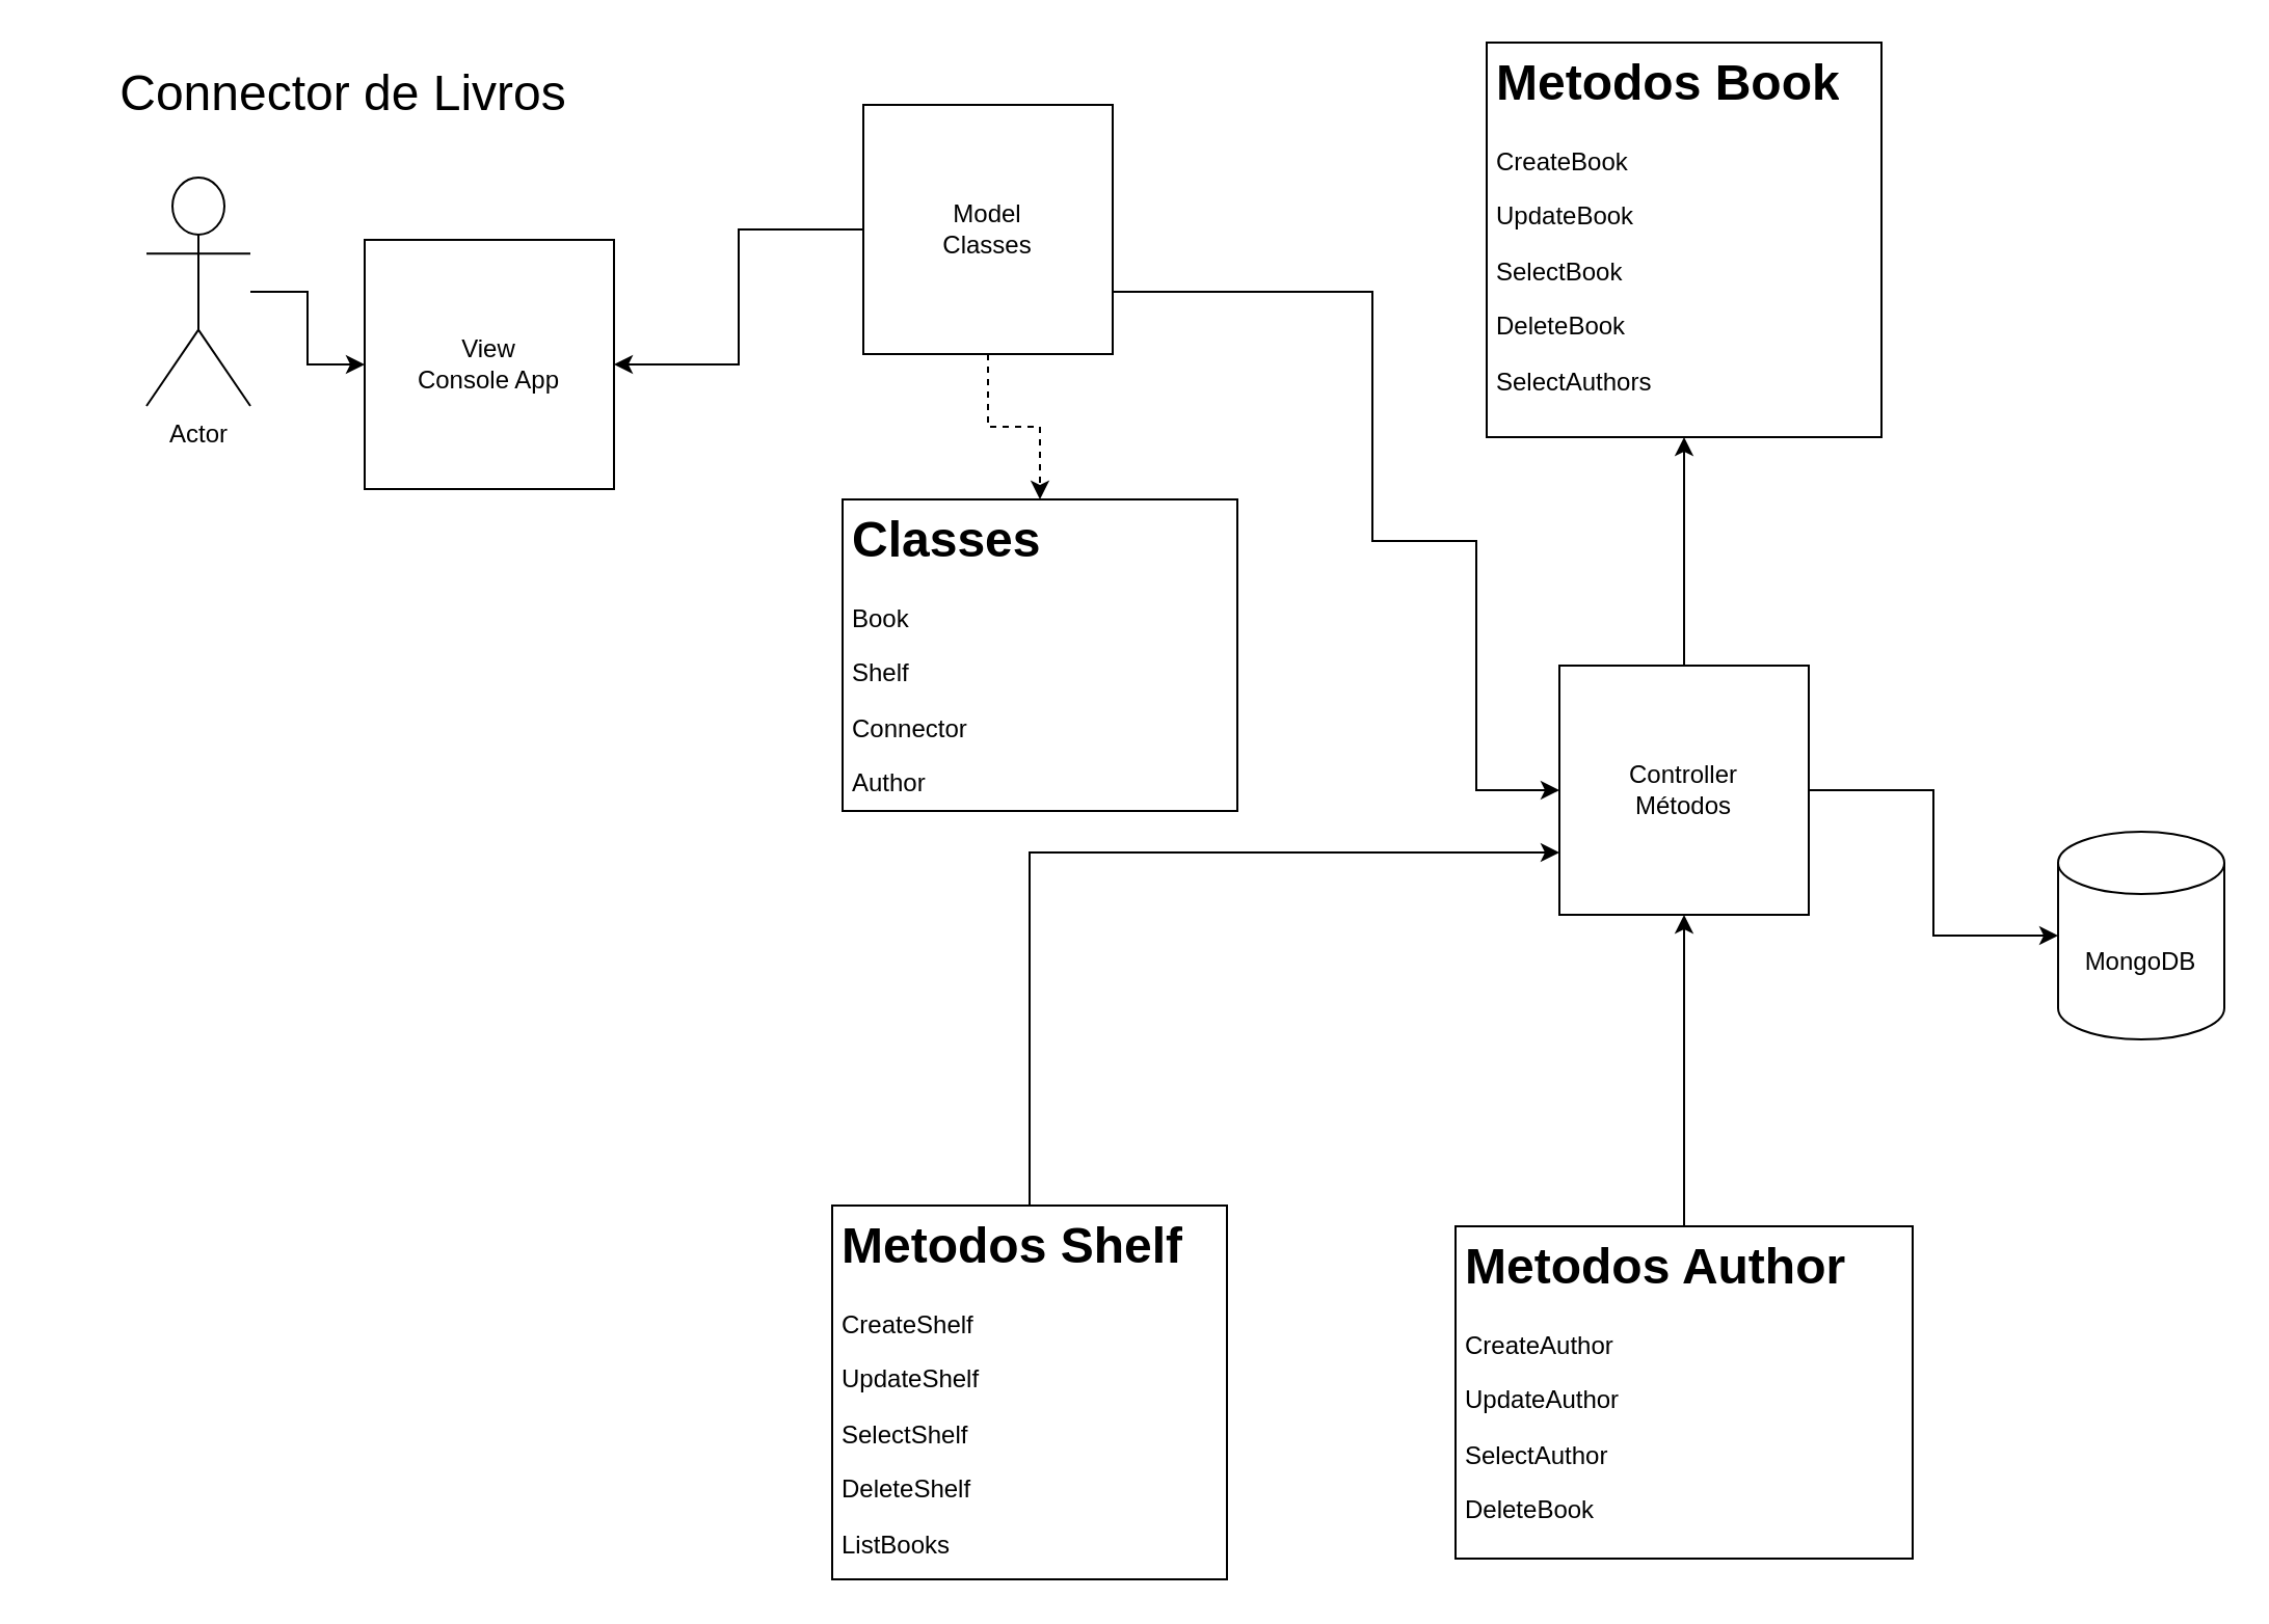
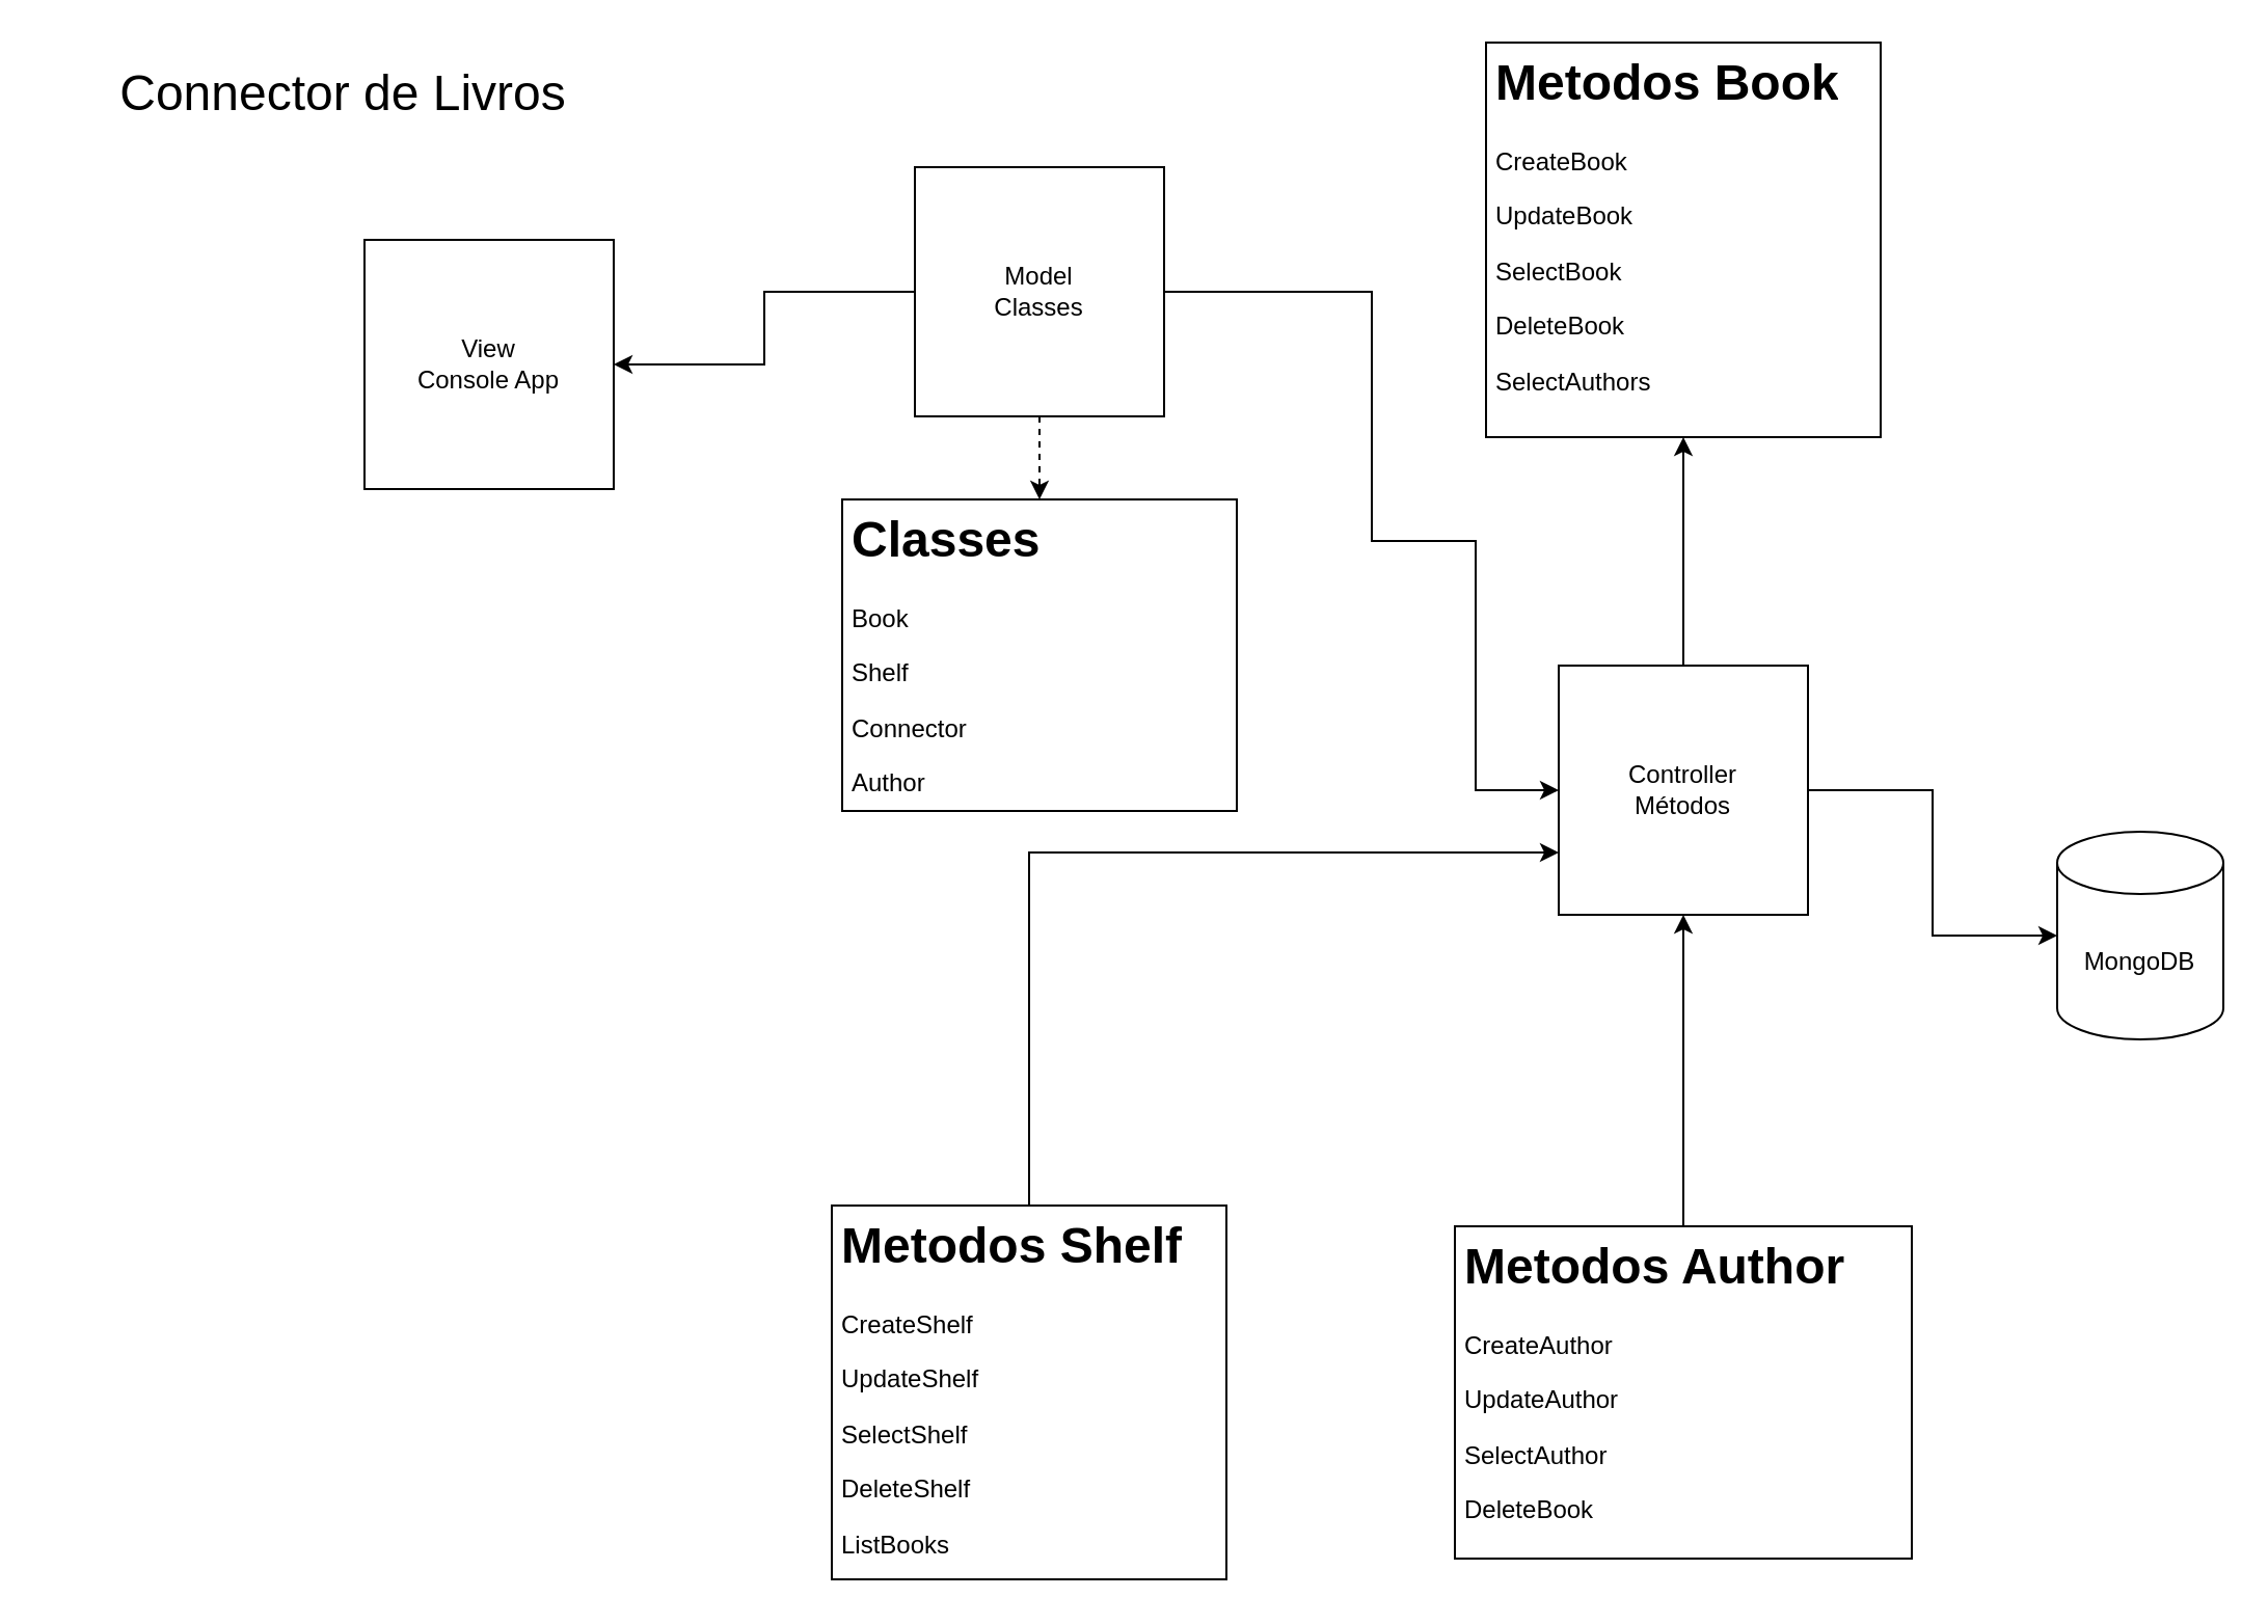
  <mxCell id="0" />
  <mxCell id="1" parent="0" />
  <mxCell id="2" value="Connector de Livros" style="text;html=1;strokeColor=none;fillColor=none;align=center;verticalAlign=middle;whiteSpace=wrap;rounded=0;fontSize=24;" vertex="1" parent="1"><mxGeometry x="20" y="20" width="290" height="50" as="geometry" /></mxCell>
  <mxCell id="3" value="View&lt;br&gt;Console App" style="whiteSpace=wrap;html=1;aspect=fixed;" vertex="1" parent="1"><mxGeometry x="175" y="115" width="120" height="120" as="geometry" /></mxCell>
  <mxCell id="4" style="edgeStyle=orthogonalEdgeStyle;rounded=0;orthogonalLoop=1;jettySize=auto;html=1;exitX=1;exitY=0.5;exitDx=0;exitDy=0;entryX=0;entryY=0.5;entryDx=0;entryDy=0;" edge="1" parent="1" source="7" target="10"><mxGeometry relative="1" as="geometry"><Array as="points"><mxPoint x="660" y="140" /><mxPoint x="660" y="260" /><mxPoint x="710" y="260" /><mxPoint x="710" y="380" /></Array></mxGeometry></mxCell>
  <mxCell id="5" style="edgeStyle=orthogonalEdgeStyle;rounded=0;orthogonalLoop=1;jettySize=auto;html=1;" edge="1" parent="1" source="7" target="3"><mxGeometry relative="1" as="geometry" /></mxCell>
  <mxCell id="6" value="" style="edgeStyle=orthogonalEdgeStyle;rounded=0;orthogonalLoop=1;jettySize=auto;html=1;entryX=0.5;entryY=0;entryDx=0;entryDy=0;dashed=1;" edge="1" parent="1" source="7" target="14"><mxGeometry relative="1" as="geometry"><mxPoint x="550" y="620" as="targetPoint" /></mxGeometry></mxCell>
- <mxCell id="7" value="Model&lt;br&gt;Classes" style="whiteSpace=wrap;html=1;aspect=fixed;" vertex="1" parent="1"><mxGeometry x="415" y="50" width="120" height="120" as="geometry" /></mxCell>
+ <mxCell id="7" value="Model&lt;br&gt;Classes" style="whiteSpace=wrap;html=1;aspect=fixed;" vertex="1" parent="1"><mxGeometry x="440" y="80" width="120" height="120" as="geometry" /></mxCell>
  <mxCell id="8" style="edgeStyle=orthogonalEdgeStyle;rounded=0;orthogonalLoop=1;jettySize=auto;html=1;entryX=0;entryY=0.5;entryDx=0;entryDy=0;entryPerimeter=0;" edge="1" parent="1" source="10" target="11"><mxGeometry relative="1" as="geometry" /></mxCell>
  <mxCell id="9" style="edgeStyle=orthogonalEdgeStyle;rounded=0;orthogonalLoop=1;jettySize=auto;html=1;entryX=0.5;entryY=1;entryDx=0;entryDy=0;" edge="1" parent="1" source="10" target="15"><mxGeometry relative="1" as="geometry" /></mxCell>
  <mxCell id="10" value="Controller&lt;br&gt;Métodos" style="whiteSpace=wrap;html=1;aspect=fixed;" vertex="1" parent="1"><mxGeometry x="750" y="320" width="120" height="120" as="geometry" /></mxCell>
  <mxCell id="11" value="MongoDB" style="shape=cylinder3;whiteSpace=wrap;html=1;boundedLbl=1;backgroundOutline=1;size=15;" vertex="1" parent="1"><mxGeometry x="990" y="400" width="80" height="100" as="geometry" /></mxCell>
- <mxCell id="12" style="edgeStyle=orthogonalEdgeStyle;rounded=0;orthogonalLoop=1;jettySize=auto;html=1;" edge="1" parent="1" source="13" target="3"><mxGeometry relative="1" as="geometry" /></mxCell>
- <mxCell id="13" value="Actor" style="shape=umlActor;verticalLabelPosition=bottom;verticalAlign=top;html=1;outlineConnect=0;" vertex="1" parent="1"><mxGeometry x="70" y="85" width="50" height="110" as="geometry" /></mxCell>
  <mxCell id="14" value="&lt;h1&gt;Classes&lt;/h1&gt;&lt;p&gt;Book&lt;/p&gt;&lt;p&gt;Shelf&lt;/p&gt;&lt;p&gt;Connector&lt;/p&gt;&lt;p&gt;Author&lt;/p&gt;" style="text;html=1;strokeColor=default;fillColor=none;spacing=5;spacingTop=-20;whiteSpace=wrap;overflow=hidden;rounded=0;" vertex="1" parent="1"><mxGeometry x="405" y="240" width="190" height="150" as="geometry" /></mxCell>
  <mxCell id="15" value="&lt;h1&gt;Metodos Book&lt;/h1&gt;&lt;p&gt;CreateBook&lt;/p&gt;&lt;p&gt;UpdateBook&lt;/p&gt;&lt;p&gt;SelectBook&lt;/p&gt;&lt;p&gt;&lt;span style=&quot;background-color: initial;&quot;&gt;DeleteBook&lt;/span&gt;&lt;br&gt;&lt;/p&gt;&lt;p&gt;SelectAuthors&lt;span style=&quot;background-color: initial;&quot;&gt;&lt;br&gt;&lt;/span&gt;&lt;/p&gt;" style="text;html=1;strokeColor=default;fillColor=none;spacing=5;spacingTop=-20;whiteSpace=wrap;overflow=hidden;rounded=0;" vertex="1" parent="1"><mxGeometry x="715" y="20" width="190" height="190" as="geometry" /></mxCell>
  <mxCell id="16" style="edgeStyle=orthogonalEdgeStyle;rounded=0;orthogonalLoop=1;jettySize=auto;html=1;entryX=0;entryY=0.75;entryDx=0;entryDy=0;exitX=0.5;exitY=0;exitDx=0;exitDy=0;" edge="1" parent="1" source="17" target="10"><mxGeometry relative="1" as="geometry" /></mxCell>
  <mxCell id="17" value="&lt;h1&gt;Metodos Shelf&lt;/h1&gt;&lt;p&gt;CreateShelf&lt;/p&gt;&lt;p&gt;UpdateShelf&lt;/p&gt;&lt;p&gt;SelectShelf&lt;/p&gt;&lt;p&gt;DeleteShelf&lt;/p&gt;&lt;p&gt;ListBooks&lt;/p&gt;" style="text;html=1;strokeColor=default;fillColor=none;spacing=5;spacingTop=-20;whiteSpace=wrap;overflow=hidden;rounded=0;" vertex="1" parent="1"><mxGeometry x="400" y="580" width="190" height="180" as="geometry" /></mxCell>
  <mxCell id="18" style="edgeStyle=orthogonalEdgeStyle;rounded=0;orthogonalLoop=1;jettySize=auto;html=1;entryX=0.5;entryY=1;entryDx=0;entryDy=0;" edge="1" parent="1" source="19" target="10"><mxGeometry relative="1" as="geometry" /></mxCell>
  <mxCell id="19" value="&lt;h1&gt;Metodos Author&lt;/h1&gt;&lt;p&gt;CreateAuthor&lt;/p&gt;&lt;p&gt;UpdateAuthor&lt;/p&gt;&lt;p&gt;SelectAuthor&lt;/p&gt;&lt;p&gt;DeleteBook&lt;/p&gt;" style="text;html=1;strokeColor=default;fillColor=none;spacing=5;spacingTop=-20;whiteSpace=wrap;overflow=hidden;rounded=0;" vertex="1" parent="1"><mxGeometry x="700" y="590" width="220" height="160" as="geometry" /></mxCell>
